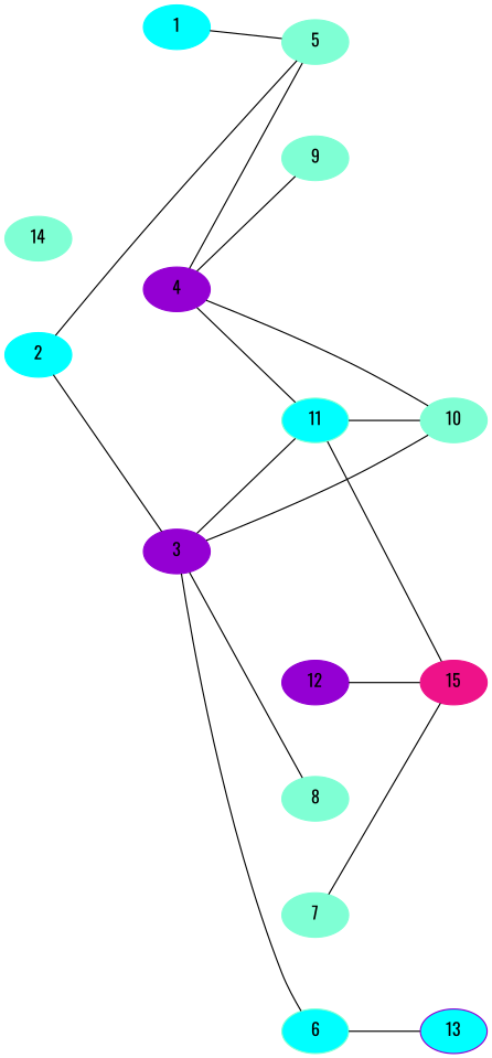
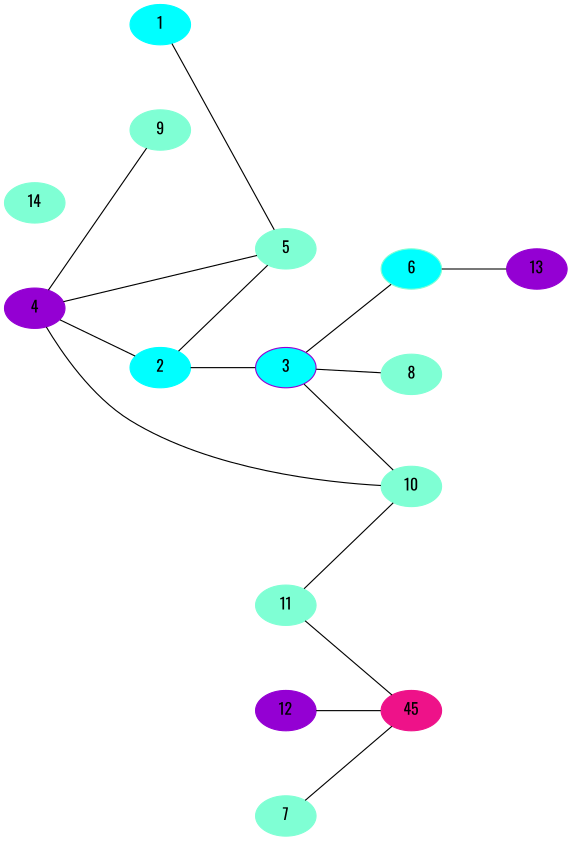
  graph {
    fontname=Oswald
    nodesep=0.8
    rankdir=LR
    ranksep=0.8
    node [color=aquamarine fontname=Oswald style=filled]
    edge [fontname=Oswald]
    1 [color=aqua]
    5
    12 [color=darkviolet]
-   15 [color=deeppink2]
+   15 [color=deeppink2 label=45]
    2 [color=aqua]
-   3 [color=darkviolet]
+   3 [color=darkviolet fillcolor=aqua]
    10
    6 [fillcolor=aqua]
    8
-   11 [fillcolor=aqua]
-   13 [color=darkviolet fillcolor=aqua]
+   11
+   13 [color=darkviolet]
    4 [color=darkviolet]
    9
    7
    14
    1 -- 5
    12 -- 15
    2 -- 5
    2 -- 3
    3 -- 10
    3 -- 6
    3 -- 8
-   3 -- 11
    6 -- 13
    11 -- 15
    11 -- 10
    4 -- 5
    4 -- 10
-   4 -- 11
+   4 -- 2
    4 -- 9
    7 -- 15
  }
